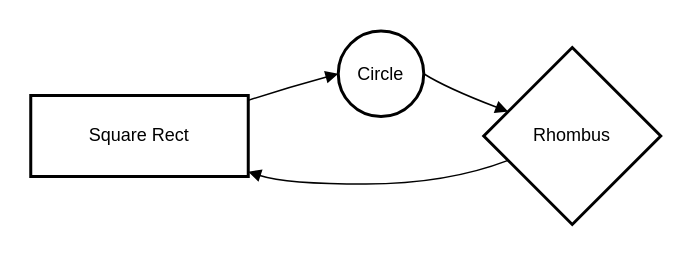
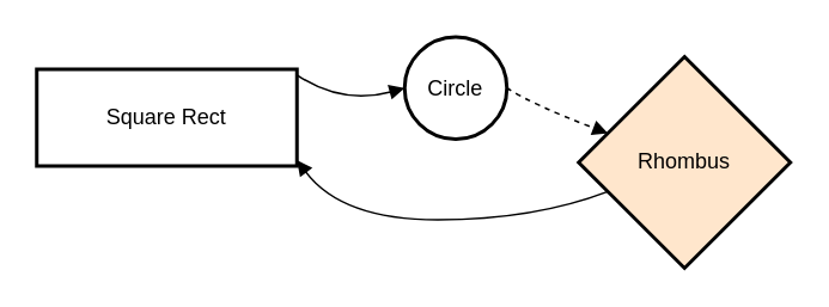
  <mxCell id="0" />
  <mxCell id="1" parent="0" />
- <mxCell id="2" value="Square Rect" style="whiteSpace=wrap;strokeWidth=2;" vertex="1" parent="1"><mxGeometry x="20" y="63" width="145" height="54" as="geometry" /></mxCell>
+ <mxCell id="2" value="Square Rect" style="whiteSpace=wrap;strokeWidth=2;" vertex="1" parent="1"><mxGeometry x="20" y="38" width="145" height="54" as="geometry" /></mxCell>
  <mxCell id="3" value="Circle" style="ellipse;aspect=fixed;strokeWidth=2;whiteSpace=wrap;" vertex="1" parent="1"><mxGeometry x="225" y="20" width="57" height="57" as="geometry" /></mxCell>
- <mxCell id="4" value="Rhombus" style="rhombus;strokeWidth=2;whiteSpace=wrap;" vertex="1" parent="1"><mxGeometry x="322" y="31" width="118" height="118" as="geometry" /></mxCell>
+ <mxCell id="4" value="Rhombus" style="rhombus;strokeWidth=2;whiteSpace=wrap;fillColor=#ffe6cc;" vertex="1" parent="1"><mxGeometry x="322" y="31" width="118" height="118" as="geometry" /></mxCell>
  <mxCell id="5" value="" style="curved=1;startArrow=none;endArrow=block;exitX=1;exitY=0.06;entryX=0;entryY=0.5;" edge="1" parent="1" source="2" target="3"><mxGeometry relative="1" as="geometry"><Array as="points"><mxPoint x="190" y="58" /></Array></mxGeometry></mxCell>
- <mxCell id="6" value="" style="curved=1;startArrow=none;endArrow=block;exitX=1;exitY=0.5;entryX=0;entryY=0.31;" edge="1" parent="1" source="3" target="4"><mxGeometry relative="1" as="geometry"><Array as="points"><mxPoint x="297" y="58" /></Array></mxGeometry></mxCell>
+ <mxCell id="6" value="" style="curved=1;startArrow=none;endArrow=block;exitX=1;exitY=0.5;entryX=0;entryY=0.31;dashed=1;" edge="1" parent="1" source="3" target="4"><mxGeometry relative="1" as="geometry"><Array as="points"><mxPoint x="297" y="58" /></Array></mxGeometry></mxCell>
  <mxCell id="7" value="" style="curved=1;startArrow=none;endArrow=block;exitX=0;exitY=0.69;entryX=1;entryY=0.94;" edge="1" parent="1" source="4" target="2"><mxGeometry relative="1" as="geometry"><Array as="points"><mxPoint x="297" y="122" /><mxPoint x="190" y="122" /></Array></mxGeometry></mxCell>
